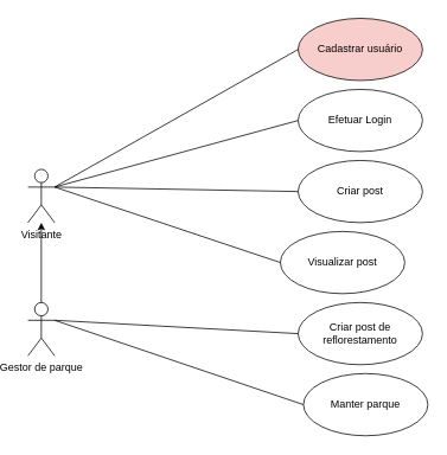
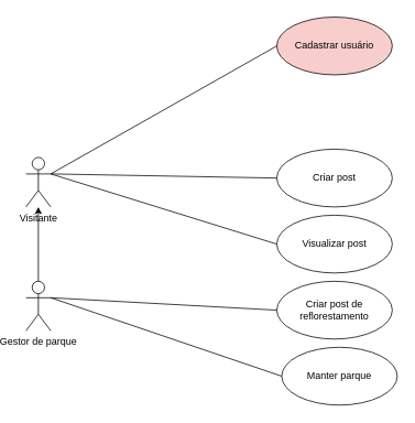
  <mxCell id="0" />
  <mxCell id="1" parent="0" />
  <mxCell id="2" value="Cadastrar usuário" style="ellipse;whiteSpace=wrap;html=1;fillColor=#f8cecc;" vertex="1" parent="1"><mxGeometry x="324" y="20" width="140" height="70" as="geometry" /></mxCell>
- <mxCell id="3" value="Efetuar Login" style="ellipse;whiteSpace=wrap;html=1;" vertex="1" parent="1"><mxGeometry x="324" y="100" width="140" height="70" as="geometry" /></mxCell>
  <mxCell id="4" value="Criar post" style="ellipse;whiteSpace=wrap;html=1;" vertex="1" parent="1"><mxGeometry x="324" y="180" width="140" height="70" as="geometry" /></mxCell>
- <mxCell id="5" value="Visualizar post" style="ellipse;whiteSpace=wrap;html=1;" vertex="1" parent="1"><mxGeometry x="304" y="260" width="140" height="70" as="geometry" /></mxCell>
+ <mxCell id="5" value="Visualizar post" style="ellipse;whiteSpace=wrap;html=1;" vertex="1" parent="1"><mxGeometry x="324" y="260" width="140" height="70" as="geometry" /></mxCell>
  <mxCell id="6" value="Criar post de reflorestamento" style="ellipse;whiteSpace=wrap;html=1;" vertex="1" parent="1"><mxGeometry x="324" y="340" width="140" height="70" as="geometry" /></mxCell>
  <mxCell id="7" value="Manter parque" style="ellipse;whiteSpace=wrap;html=1;" vertex="1" parent="1"><mxGeometry x="330" y="420" width="140" height="70" as="geometry" /></mxCell>
  <mxCell id="8" value="Gestor de parque" style="shape=umlActor;verticalLabelPosition=bottom;verticalAlign=top;html=1;" vertex="1" parent="1"><mxGeometry x="20" y="340" width="30" height="60" as="geometry" /></mxCell>
  <mxCell id="9" value="Visitante" style="shape=umlActor;verticalLabelPosition=bottom;verticalAlign=top;html=1;" vertex="1" parent="1"><mxGeometry x="20" y="190" width="30" height="60" as="geometry" /></mxCell>
  <mxCell id="10" value="" style="endArrow=none;html=1;rounded=0;exitX=1;exitY=0.333;exitDx=0;exitDy=0;exitPerimeter=0;entryX=0;entryY=0.5;entryDx=0;entryDy=0;" edge="1" parent="1" source="8" target="7"><mxGeometry width="50" height="50" relative="1" as="geometry"><mxPoint x="400" y="350" as="sourcePoint" /><mxPoint x="450" y="300" as="targetPoint" /></mxGeometry></mxCell>
  <mxCell id="11" value="" style="endArrow=none;html=1;rounded=0;exitX=1;exitY=0.333;exitDx=0;exitDy=0;exitPerimeter=0;entryX=0;entryY=0.5;entryDx=0;entryDy=0;" edge="1" parent="1" source="9" target="2"><mxGeometry width="50" height="50" relative="1" as="geometry"><mxPoint x="400" y="350" as="sourcePoint" /><mxPoint x="450" y="300" as="targetPoint" /></mxGeometry></mxCell>
- <mxCell id="12" value="" style="endArrow=none;html=1;rounded=0;exitX=1;exitY=0.333;exitDx=0;exitDy=0;exitPerimeter=0;entryX=0;entryY=0.5;entryDx=0;entryDy=0;" edge="1" parent="1" source="9" target="3"><mxGeometry width="50" height="50" relative="1" as="geometry"><mxPoint x="60" y="250" as="sourcePoint" /><mxPoint x="334" y="65" as="targetPoint" /></mxGeometry></mxCell>
  <mxCell id="13" value="" style="endArrow=none;html=1;rounded=0;exitX=1;exitY=0.333;exitDx=0;exitDy=0;exitPerimeter=0;entryX=0;entryY=0.5;entryDx=0;entryDy=0;" edge="1" parent="1" source="9" target="4"><mxGeometry width="50" height="50" relative="1" as="geometry"><mxPoint x="60" y="250" as="sourcePoint" /><mxPoint x="334" y="145" as="targetPoint" /></mxGeometry></mxCell>
  <mxCell id="14" value="" style="endArrow=none;html=1;rounded=0;exitX=1;exitY=0.333;exitDx=0;exitDy=0;exitPerimeter=0;entryX=0;entryY=0.5;entryDx=0;entryDy=0;" edge="1" parent="1" source="9" target="5"><mxGeometry width="50" height="50" relative="1" as="geometry"><mxPoint x="60" y="250" as="sourcePoint" /><mxPoint x="334" y="225" as="targetPoint" /></mxGeometry></mxCell>
  <mxCell id="15" value="" style="endArrow=none;html=1;rounded=0;exitX=1;exitY=0.333;exitDx=0;exitDy=0;exitPerimeter=0;entryX=0;entryY=0.5;entryDx=0;entryDy=0;" edge="1" parent="1" source="8" target="6"><mxGeometry width="50" height="50" relative="1" as="geometry"><mxPoint x="60" y="250" as="sourcePoint" /><mxPoint x="334" y="305" as="targetPoint" /></mxGeometry></mxCell>
  <mxCell id="16" value="" style="endArrow=classic;html=1;rounded=0;exitX=0.5;exitY=0;exitDx=0;exitDy=0;exitPerimeter=0;" edge="1" parent="1" source="8" target="9"><mxGeometry width="50" height="50" relative="1" as="geometry"><mxPoint x="400" y="350" as="sourcePoint" /><mxPoint x="30" y="280" as="targetPoint" /></mxGeometry></mxCell>
